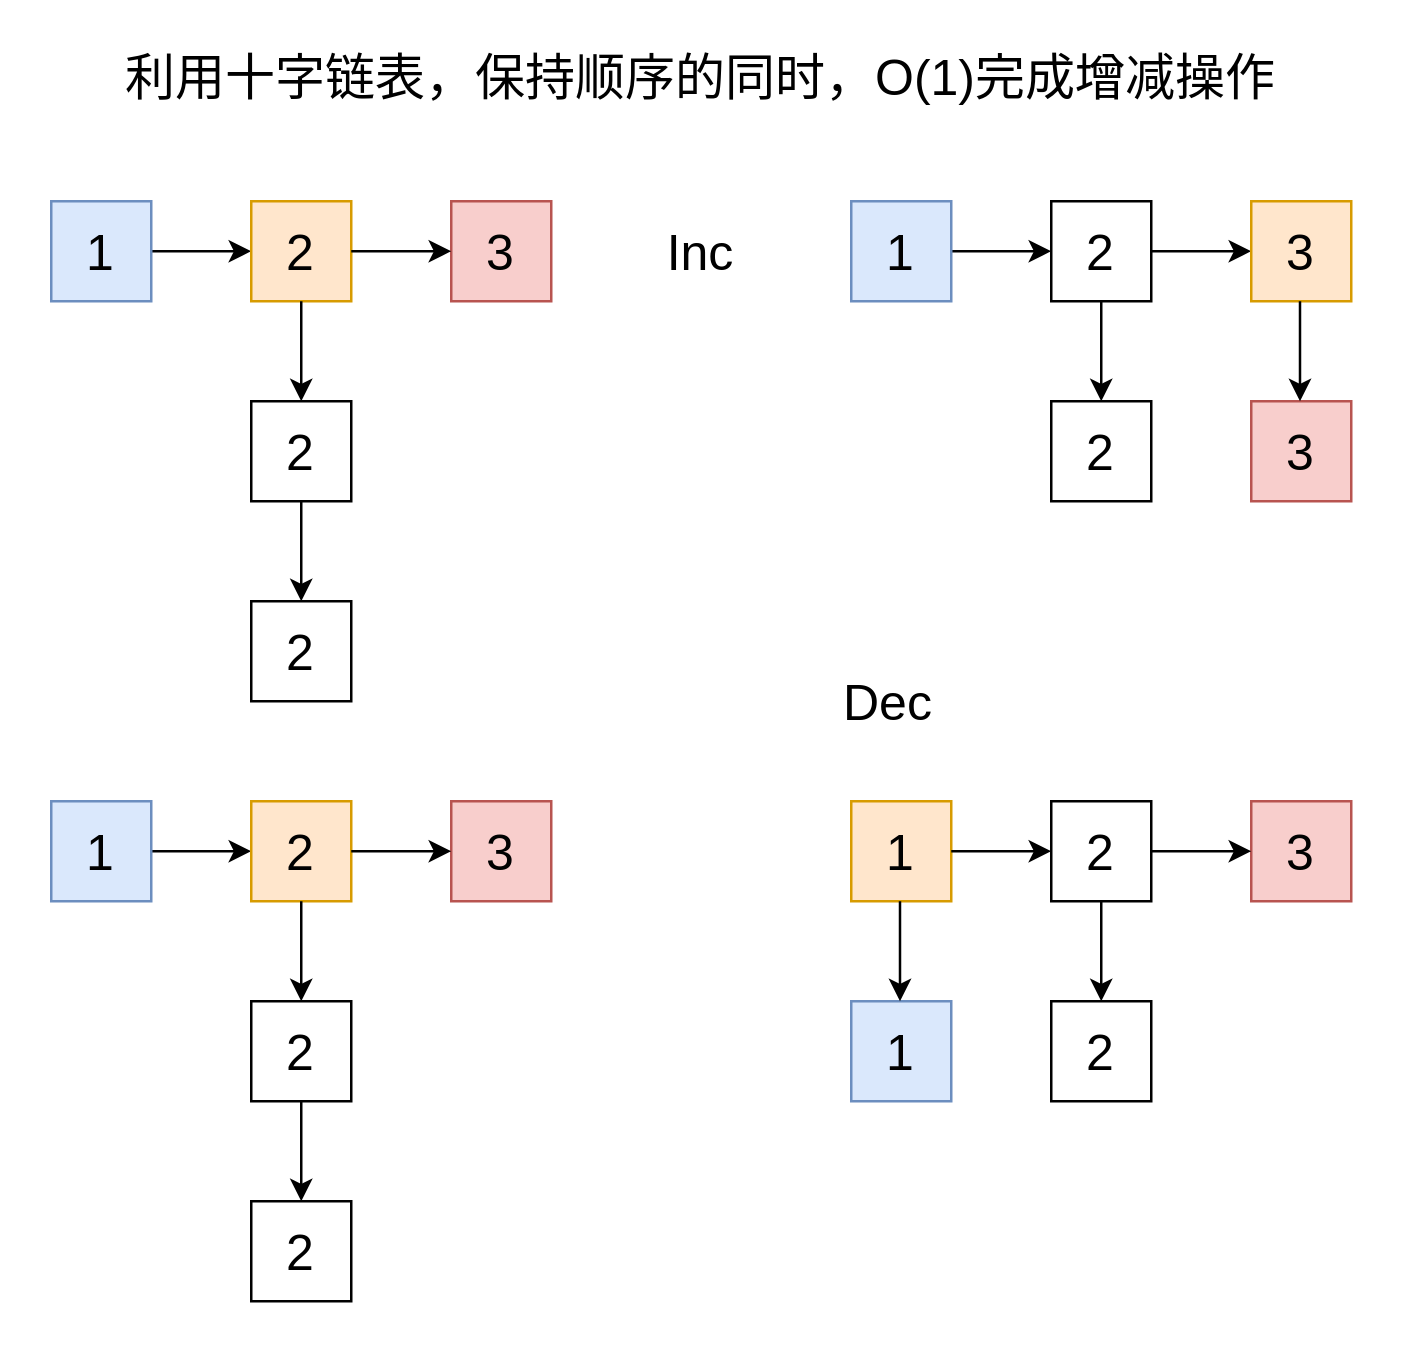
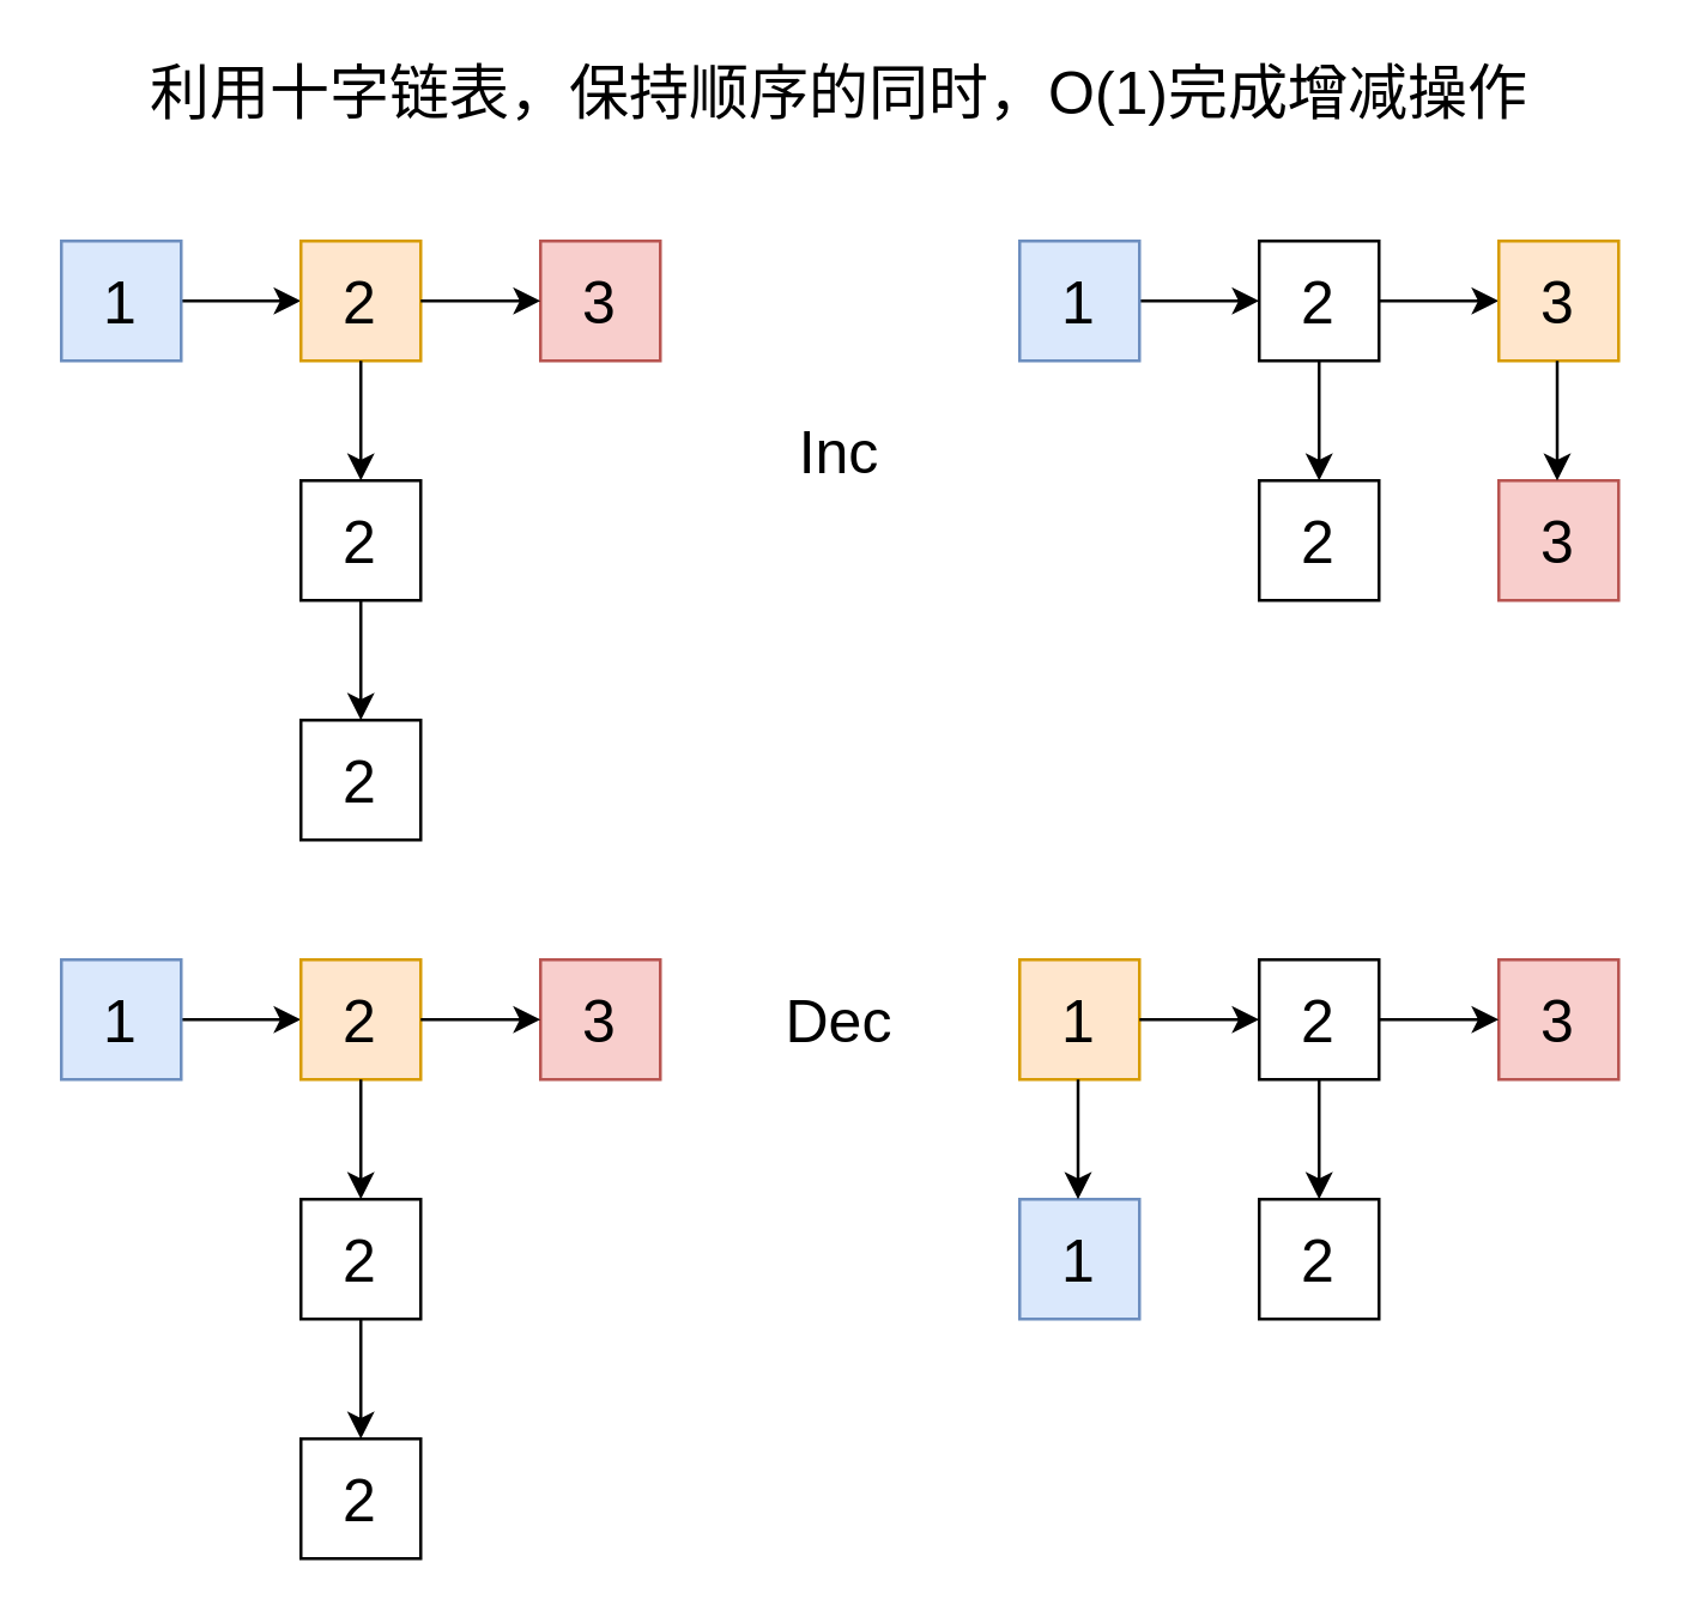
  <mxCell id="0" />
  <mxCell id="1" parent="0" />
  <mxCell id="2" value="利用十字链表，保持顺序的同时，O(1)完成增减操作" style="text;html=1;strokeColor=none;fillColor=none;align=center;verticalAlign=middle;whiteSpace=wrap;rounded=0;fontSize=20;" parent="1" vertex="1"><mxGeometry x="40" y="20" width="480" height="20" as="geometry" /></mxCell>
  <mxCell id="3" value="" style="edgeStyle=orthogonalEdgeStyle;rounded=0;orthogonalLoop=1;jettySize=auto;html=1;fontSize=20;" parent="1" source="4" target="5" edge="1"><mxGeometry relative="1" as="geometry" /></mxCell>
  <mxCell id="4" value="1" style="whiteSpace=wrap;html=1;aspect=fixed;fillColor=#dae8fc;strokeColor=#6c8ebf;fontSize=20;" parent="1" vertex="1"><mxGeometry x="20" y="80" width="40" height="40" as="geometry" /></mxCell>
  <mxCell id="5" value="2" style="whiteSpace=wrap;html=1;aspect=fixed;fillColor=#ffe6cc;strokeColor=#d79b00;fontSize=20;" parent="1" vertex="1"><mxGeometry x="100" y="80" width="40" height="40" as="geometry" /></mxCell>
  <mxCell id="6" value="3" style="whiteSpace=wrap;html=1;aspect=fixed;fillColor=#f8cecc;strokeColor=#b85450;fontSize=20;" parent="1" vertex="1"><mxGeometry x="180" y="80" width="40" height="40" as="geometry" /></mxCell>
  <mxCell id="7" value="" style="endArrow=classic;html=1;fontSize=20;entryX=0;entryY=0.5;entryDx=0;entryDy=0;" parent="1" target="6" edge="1"><mxGeometry width="50" height="50" relative="1" as="geometry"><mxPoint x="140" y="100" as="sourcePoint" /><mxPoint x="190" y="50" as="targetPoint" /></mxGeometry></mxCell>
  <mxCell id="8" value="" style="endArrow=classic;html=1;fontSize=20;exitX=0.5;exitY=1;exitDx=0;exitDy=0;entryX=0.5;entryY=0;entryDx=0;entryDy=0;" parent="1" source="5" edge="1"><mxGeometry width="50" height="50" relative="1" as="geometry"><mxPoint x="290" y="190" as="sourcePoint" /><mxPoint x="120" y="160" as="targetPoint" /></mxGeometry></mxCell>
  <mxCell id="9" value="" style="endArrow=classic;html=1;fontSize=20;entryX=0.5;entryY=0;entryDx=0;entryDy=0;exitX=0.5;exitY=1;exitDx=0;exitDy=0;" parent="1" edge="1"><mxGeometry width="50" height="50" relative="1" as="geometry"><mxPoint x="120" y="200" as="sourcePoint" /><mxPoint x="120" y="240" as="targetPoint" /></mxGeometry></mxCell>
  <mxCell id="10" value="2" style="whiteSpace=wrap;html=1;aspect=fixed;fontSize=20;" parent="1" vertex="1"><mxGeometry x="100" y="160" width="40" height="40" as="geometry" /></mxCell>
  <mxCell id="11" value="2" style="whiteSpace=wrap;html=1;aspect=fixed;fontSize=20;" parent="1" vertex="1"><mxGeometry x="100" y="240" width="40" height="40" as="geometry" /></mxCell>
  <mxCell id="12" value="" style="edgeStyle=orthogonalEdgeStyle;rounded=0;orthogonalLoop=1;jettySize=auto;html=1;fontSize=20;" parent="1" source="13" edge="1"><mxGeometry relative="1" as="geometry"><mxPoint x="420" y="100" as="targetPoint" /></mxGeometry></mxCell>
  <mxCell id="13" value="1" style="whiteSpace=wrap;html=1;aspect=fixed;fillColor=#dae8fc;strokeColor=#6c8ebf;fontSize=20;" parent="1" vertex="1"><mxGeometry x="340" y="80" width="40" height="40" as="geometry" /></mxCell>
  <mxCell id="14" value="" style="endArrow=classic;html=1;fontSize=20;entryX=0;entryY=0.5;entryDx=0;entryDy=0;" parent="1" edge="1"><mxGeometry width="50" height="50" relative="1" as="geometry"><mxPoint x="460" y="100" as="sourcePoint" /><mxPoint x="500" y="100" as="targetPoint" /></mxGeometry></mxCell>
  <mxCell id="15" value="" style="endArrow=classic;html=1;fontSize=20;entryX=0.5;entryY=0;entryDx=0;entryDy=0;exitX=0.5;exitY=1;exitDx=0;exitDy=0;" parent="1" edge="1"><mxGeometry width="50" height="50" relative="1" as="geometry"><mxPoint x="440" y="120" as="sourcePoint" /><mxPoint x="440" y="160" as="targetPoint" /></mxGeometry></mxCell>
  <mxCell id="16" value="2" style="whiteSpace=wrap;html=1;aspect=fixed;fontSize=20;" parent="1" vertex="1"><mxGeometry x="420" y="80" width="40" height="40" as="geometry" /></mxCell>
  <mxCell id="17" value="2" style="whiteSpace=wrap;html=1;aspect=fixed;fontSize=20;" parent="1" vertex="1"><mxGeometry x="420" y="160" width="40" height="40" as="geometry" /></mxCell>
  <mxCell id="18" value="3" style="whiteSpace=wrap;html=1;aspect=fixed;fillColor=#f8cecc;strokeColor=#b85450;fontSize=20;" parent="1" vertex="1"><mxGeometry x="500" y="160" width="40" height="40" as="geometry" /></mxCell>
  <mxCell id="19" value="3" style="whiteSpace=wrap;html=1;aspect=fixed;fillColor=#ffe6cc;strokeColor=#d79b00;fontSize=20;" parent="1" vertex="1"><mxGeometry x="500" y="80" width="40" height="40" as="geometry" /></mxCell>
  <mxCell id="20" value="" style="endArrow=classic;html=1;fontSize=20;exitX=0.5;exitY=1;exitDx=0;exitDy=0;entryX=0.5;entryY=0;entryDx=0;entryDy=0;" parent="1" edge="1"><mxGeometry width="50" height="50" relative="1" as="geometry"><mxPoint x="519.5" y="120" as="sourcePoint" /><mxPoint x="519.5" y="160" as="targetPoint" /></mxGeometry></mxCell>
- <mxCell id="21" value="Inc" style="text;html=1;strokeColor=none;fillColor=none;align=center;verticalAlign=middle;whiteSpace=wrap;rounded=0;fontSize=20;" parent="1" vertex="1"><mxGeometry x="260" y="90" width="40" height="20" as="geometry" /></mxCell>
+ <mxCell id="21" value="Inc" style="text;html=1;strokeColor=none;fillColor=none;align=center;verticalAlign=middle;whiteSpace=wrap;rounded=0;fontSize=20;" parent="1" vertex="1"><mxGeometry x="260" y="140" width="40" height="20" as="geometry" /></mxCell>
  <mxCell id="22" value="" style="edgeStyle=orthogonalEdgeStyle;rounded=0;orthogonalLoop=1;jettySize=auto;html=1;fontSize=20;" parent="1" source="23" target="24" edge="1"><mxGeometry relative="1" as="geometry" /></mxCell>
  <mxCell id="23" value="1" style="whiteSpace=wrap;html=1;aspect=fixed;fillColor=#dae8fc;strokeColor=#6c8ebf;fontSize=20;" parent="1" vertex="1"><mxGeometry x="20" y="320" width="40" height="40" as="geometry" /></mxCell>
  <mxCell id="24" value="2" style="whiteSpace=wrap;html=1;aspect=fixed;fillColor=#ffe6cc;strokeColor=#d79b00;fontSize=20;" parent="1" vertex="1"><mxGeometry x="100" y="320" width="40" height="40" as="geometry" /></mxCell>
  <mxCell id="25" value="3" style="whiteSpace=wrap;html=1;aspect=fixed;fillColor=#f8cecc;strokeColor=#b85450;fontSize=20;" parent="1" vertex="1"><mxGeometry x="180" y="320" width="40" height="40" as="geometry" /></mxCell>
  <mxCell id="26" value="" style="endArrow=classic;html=1;fontSize=20;entryX=0;entryY=0.5;entryDx=0;entryDy=0;" parent="1" target="25" edge="1"><mxGeometry width="50" height="50" relative="1" as="geometry"><mxPoint x="140" y="340" as="sourcePoint" /><mxPoint x="190" y="290" as="targetPoint" /></mxGeometry></mxCell>
  <mxCell id="27" value="" style="endArrow=classic;html=1;fontSize=20;exitX=0.5;exitY=1;exitDx=0;exitDy=0;entryX=0.5;entryY=0;entryDx=0;entryDy=0;" parent="1" source="24" edge="1"><mxGeometry width="50" height="50" relative="1" as="geometry"><mxPoint x="290" y="430" as="sourcePoint" /><mxPoint x="120" y="400" as="targetPoint" /></mxGeometry></mxCell>
  <mxCell id="28" value="" style="endArrow=classic;html=1;fontSize=20;entryX=0.5;entryY=0;entryDx=0;entryDy=0;exitX=0.5;exitY=1;exitDx=0;exitDy=0;" parent="1" edge="1"><mxGeometry width="50" height="50" relative="1" as="geometry"><mxPoint x="120" y="440" as="sourcePoint" /><mxPoint x="120" y="480" as="targetPoint" /></mxGeometry></mxCell>
  <mxCell id="29" value="2" style="whiteSpace=wrap;html=1;aspect=fixed;fontSize=20;" parent="1" vertex="1"><mxGeometry x="100" y="400" width="40" height="40" as="geometry" /></mxCell>
  <mxCell id="30" value="2" style="whiteSpace=wrap;html=1;aspect=fixed;fontSize=20;" parent="1" vertex="1"><mxGeometry x="100" y="480" width="40" height="40" as="geometry" /></mxCell>
- <mxCell id="31" value="Dec" style="text;html=1;strokeColor=none;fillColor=none;align=center;verticalAlign=middle;whiteSpace=wrap;rounded=0;fontSize=20;" parent="1" vertex="1"><mxGeometry x="335" y="270" width="40" height="20" as="geometry" /></mxCell>
+ <mxCell id="31" value="Dec" style="text;html=1;strokeColor=none;fillColor=none;align=center;verticalAlign=middle;whiteSpace=wrap;rounded=0;fontSize=20;" parent="1" vertex="1"><mxGeometry x="260" y="330" width="40" height="20" as="geometry" /></mxCell>
  <mxCell id="32" value="1" style="whiteSpace=wrap;html=1;aspect=fixed;fillColor=#ffe6cc;strokeColor=#d79b00;fontSize=20;" parent="1" vertex="1"><mxGeometry x="340" y="320" width="40" height="40" as="geometry" /></mxCell>
  <mxCell id="33" value="1" style="whiteSpace=wrap;html=1;aspect=fixed;fillColor=#dae8fc;strokeColor=#6c8ebf;fontSize=20;" parent="1" vertex="1"><mxGeometry x="340" y="400" width="40" height="40" as="geometry" /></mxCell>
  <mxCell id="34" value="" style="endArrow=classic;html=1;fontSize=20;entryX=0.5;entryY=0;entryDx=0;entryDy=0;exitX=0.5;exitY=1;exitDx=0;exitDy=0;" parent="1" edge="1"><mxGeometry width="50" height="50" relative="1" as="geometry"><mxPoint x="440" y="360" as="sourcePoint" /><mxPoint x="440" y="400" as="targetPoint" /></mxGeometry></mxCell>
  <mxCell id="35" value="2" style="whiteSpace=wrap;html=1;aspect=fixed;fontSize=20;" parent="1" vertex="1"><mxGeometry x="420" y="320" width="40" height="40" as="geometry" /></mxCell>
  <mxCell id="36" value="2" style="whiteSpace=wrap;html=1;aspect=fixed;fontSize=20;" parent="1" vertex="1"><mxGeometry x="420" y="400" width="40" height="40" as="geometry" /></mxCell>
  <mxCell id="37" value="3" style="whiteSpace=wrap;html=1;aspect=fixed;fillColor=#f8cecc;strokeColor=#b85450;fontSize=20;" parent="1" vertex="1"><mxGeometry x="500" y="320" width="40" height="40" as="geometry" /></mxCell>
  <mxCell id="38" value="" style="endArrow=classic;html=1;fontSize=20;entryX=0;entryY=0.5;entryDx=0;entryDy=0;" parent="1" target="37" edge="1"><mxGeometry width="50" height="50" relative="1" as="geometry"><mxPoint x="460" y="340" as="sourcePoint" /><mxPoint x="510" y="290" as="targetPoint" /></mxGeometry></mxCell>
  <mxCell id="39" value="" style="endArrow=classic;html=1;fontSize=20;entryX=0.5;entryY=0;entryDx=0;entryDy=0;exitX=0.5;exitY=1;exitDx=0;exitDy=0;" parent="1" edge="1"><mxGeometry width="50" height="50" relative="1" as="geometry"><mxPoint x="359.5" y="360" as="sourcePoint" /><mxPoint x="359.5" y="400" as="targetPoint" /></mxGeometry></mxCell>
  <mxCell id="40" value="" style="endArrow=classic;html=1;fontSize=20;entryX=0;entryY=0.5;entryDx=0;entryDy=0;exitX=1;exitY=0.5;exitDx=0;exitDy=0;" parent="1" source="32" target="35" edge="1"><mxGeometry width="50" height="50" relative="1" as="geometry"><mxPoint x="290" y="390" as="sourcePoint" /><mxPoint x="340" y="340" as="targetPoint" /></mxGeometry></mxCell>
